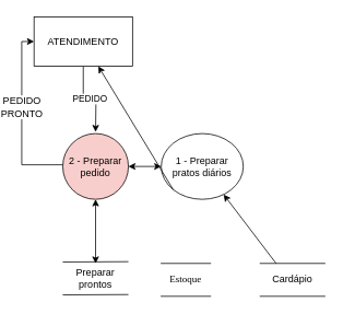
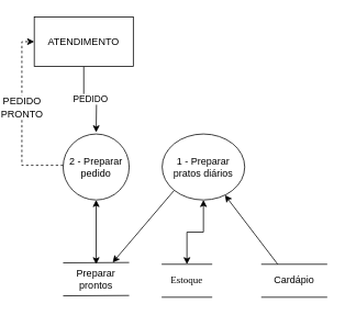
  <mxCell id="0" />
  <mxCell id="1" parent="0" />
- <mxCell id="2" style="edgeStyle=orthogonalEdgeStyle;rounded=0;orthogonalLoop=1;jettySize=auto;html=1;entryX=0;entryY=0.5;entryDx=0;entryDy=0;" parent="1" source="4" target="13" edge="1"><mxGeometry relative="1" as="geometry"><Array as="points"><mxPoint x="20" y="200" /><mxPoint x="20" y="50" /></Array></mxGeometry></mxCell>
+ <mxCell id="2" style="edgeStyle=orthogonalEdgeStyle;rounded=0;orthogonalLoop=1;jettySize=auto;html=1;entryX=0;entryY=0.5;entryDx=0;entryDy=0;dashed=1;" parent="1" source="4" target="13" edge="1"><mxGeometry relative="1" as="geometry"><Array as="points"><mxPoint x="20" y="200" /><mxPoint x="20" y="50" /></Array></mxGeometry></mxCell>
  <mxCell id="3" value="PEDIDO&lt;br&gt;PRONTO" style="text;html=1;align=center;verticalAlign=middle;resizable=0;points=[];labelBackgroundColor=#ffffff;" parent="2" vertex="1" connectable="0"><mxGeometry x="0.209" y="1" relative="1" as="geometry"><mxPoint y="9.29" as="offset" /></mxGeometry></mxCell>
- <mxCell id="4" value="2 -&amp;nbsp;Preparar pedido" style="ellipse;whiteSpace=wrap;html=1;aspect=fixed;fillColor=#f8cecc;" parent="1" vertex="1"><mxGeometry x="70" y="162" width="80" height="80" as="geometry" /></mxCell>
- <mxCell id="5" style="edgeStyle=orthogonalEdgeStyle;rounded=0;orthogonalLoop=1;jettySize=auto;html=1;startArrow=classic;startFill=1;" parent="1" source="6" target="4" edge="1"><mxGeometry relative="1" as="geometry" /></mxCell>
+ <mxCell id="4" value="2 -&amp;nbsp;Preparar pedido" style="ellipse;whiteSpace=wrap;html=1;aspect=fixed;" parent="1" vertex="1"><mxGeometry x="70" y="162" width="80" height="80" as="geometry" /></mxCell>
+ <mxCell id="5" style="edgeStyle=orthogonalEdgeStyle;rounded=0;orthogonalLoop=1;jettySize=auto;html=1;entryX=0.5;entryY=0;entryDx=0;entryDy=0;startArrow=classic;startFill=1;" parent="1" source="6" target="7" edge="1"><mxGeometry relative="1" as="geometry" /></mxCell>
  <mxCell id="6" value="1 - Preparar&lt;br&gt;pratos diários" style="ellipse;whiteSpace=wrap;html=1;aspect=fixed;" parent="1" vertex="1"><mxGeometry x="190" y="162" width="100" height="80" as="geometry" /></mxCell>
  <mxCell id="7" value="Estoque" style="shape=partialRectangle;whiteSpace=wrap;html=1;left=0;right=0;fillColor=none;strokeWidth=1;fontFamily=Tahoma;fontSize=12;" parent="1" vertex="1"><mxGeometry x="190" y="320" width="60" height="40" as="geometry" /></mxCell>
  <mxCell id="8" value="Cardápio" style="text;html=1;strokeColor=none;fillColor=none;align=center;verticalAlign=middle;whiteSpace=wrap;rounded=0;" parent="1" vertex="1"><mxGeometry x="310" y="329.11" width="80" height="20" as="geometry" /></mxCell>
  <mxCell id="9" value="" style="endArrow=none;html=1;" parent="1" edge="1"><mxGeometry width="50" height="50" relative="1" as="geometry"><mxPoint x="310" y="320" as="sourcePoint" /><mxPoint x="390" y="320" as="targetPoint" /></mxGeometry></mxCell>
  <mxCell id="10" value="" style="endArrow=none;html=1;" parent="1" edge="1"><mxGeometry width="50" height="50" relative="1" as="geometry"><mxPoint x="310" y="360" as="sourcePoint" /><mxPoint x="390" y="360" as="targetPoint" /></mxGeometry></mxCell>
  <mxCell id="11" value="" style="endArrow=classic;html=1;fontSize=12;" parent="1" target="6" edge="1"><mxGeometry width="50" height="50" relative="1" as="geometry"><mxPoint x="330" y="320" as="sourcePoint" /><mxPoint x="360" y="300" as="targetPoint" /></mxGeometry></mxCell>
  <mxCell id="12" value="PEDIDO" style="edgeStyle=orthogonalEdgeStyle;rounded=0;orthogonalLoop=1;jettySize=auto;html=1;" parent="1" source="13" edge="1"><mxGeometry relative="1" as="geometry"><mxPoint x="110" y="160" as="targetPoint" /></mxGeometry></mxCell>
  <mxCell id="13" value="ATENDIMENTO" style="rounded=0;whiteSpace=wrap;html=1;" parent="1" vertex="1"><mxGeometry x="35" y="20" width="120" height="60" as="geometry" /></mxCell>
  <mxCell id="14" value="" style="endArrow=classic;startArrow=classic;html=1;entryX=0.5;entryY=1;entryDx=0;entryDy=0;" parent="1" target="4" edge="1"><mxGeometry width="50" height="50" relative="1" as="geometry"><mxPoint x="110" y="320" as="sourcePoint" /><mxPoint x="60" y="270" as="targetPoint" /></mxGeometry></mxCell>
  <mxCell id="15" value="Preparar prontos" style="text;html=1;strokeColor=none;fillColor=none;align=center;verticalAlign=middle;whiteSpace=wrap;rounded=0;" vertex="1" parent="1"><mxGeometry x="70" y="317.86" width="80" height="40" as="geometry" /></mxCell>
  <mxCell id="16" value="" style="endArrow=none;html=1;exitX=0;exitY=0;exitDx=0;exitDy=0;" edge="1" parent="1"><mxGeometry width="50" height="50" relative="1" as="geometry"><mxPoint x="70" y="318.28" as="sourcePoint" /><mxPoint x="150" y="317.86" as="targetPoint" /></mxGeometry></mxCell>
  <mxCell id="17" value="" style="endArrow=none;html=1;exitX=0;exitY=1;exitDx=0;exitDy=0;" edge="1" parent="1"><mxGeometry width="50" height="50" relative="1" as="geometry"><mxPoint x="70" y="358.28" as="sourcePoint" /><mxPoint x="150" y="357.86" as="targetPoint" /></mxGeometry></mxCell>
- <mxCell id="18" value="" style="endArrow=classic;html=1;exitX=0;exitY=1;exitDx=0;exitDy=0;" edge="1" parent="1" source="6" target="13"><mxGeometry width="50" height="50" relative="1" as="geometry"><mxPoint x="49" y="270" as="sourcePoint" /><mxPoint x="99" y="220" as="targetPoint" /></mxGeometry></mxCell>
+ <mxCell id="18" value="" style="endArrow=classic;html=1;entryX=0.75;entryY=0;entryDx=0;entryDy=0;exitX=0;exitY=1;exitDx=0;exitDy=0;" edge="1" parent="1" source="6" target="15"><mxGeometry width="50" height="50" relative="1" as="geometry"><mxPoint x="49" y="270" as="sourcePoint" /><mxPoint x="99" y="220" as="targetPoint" /></mxGeometry></mxCell>
